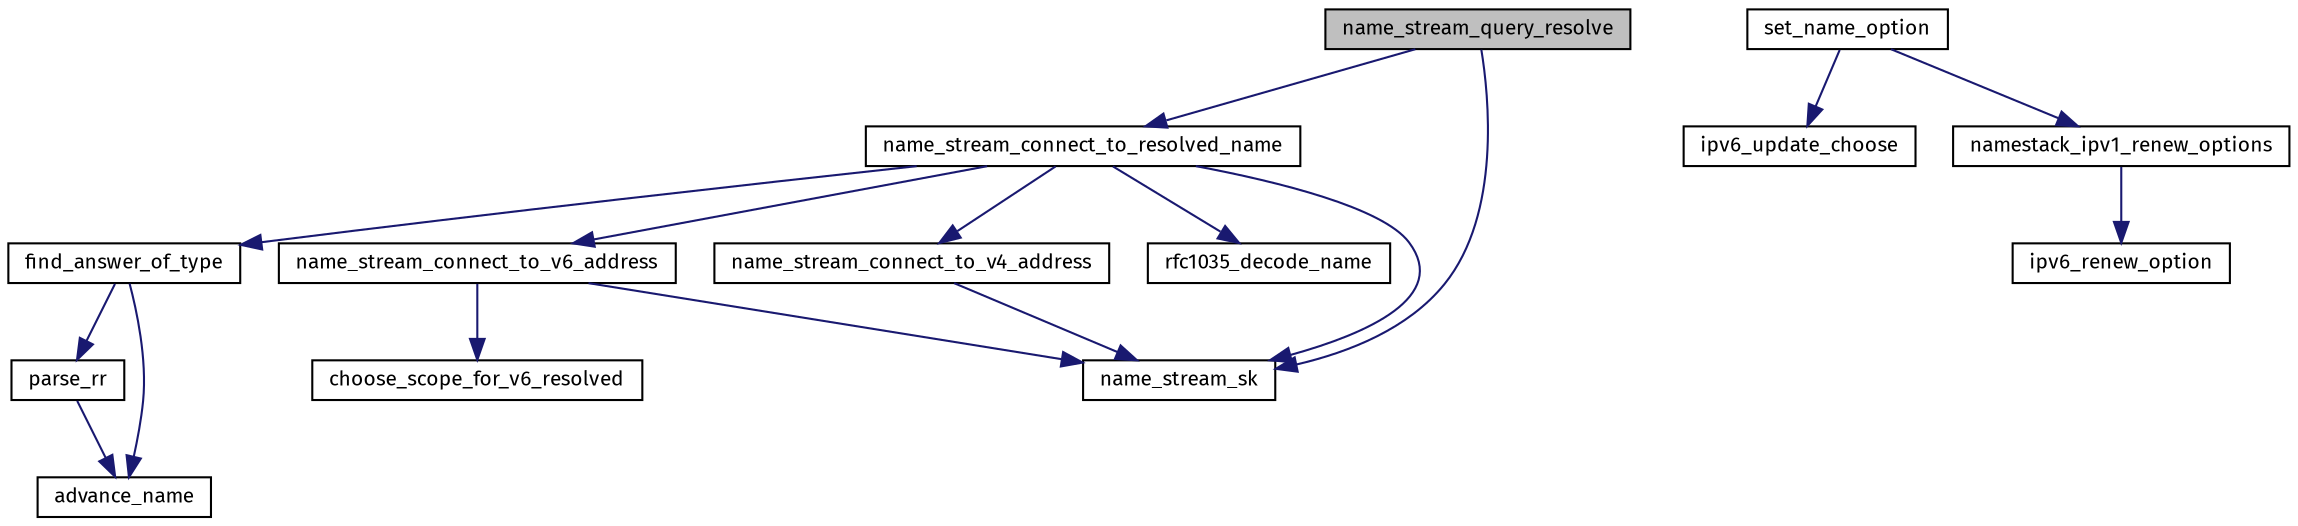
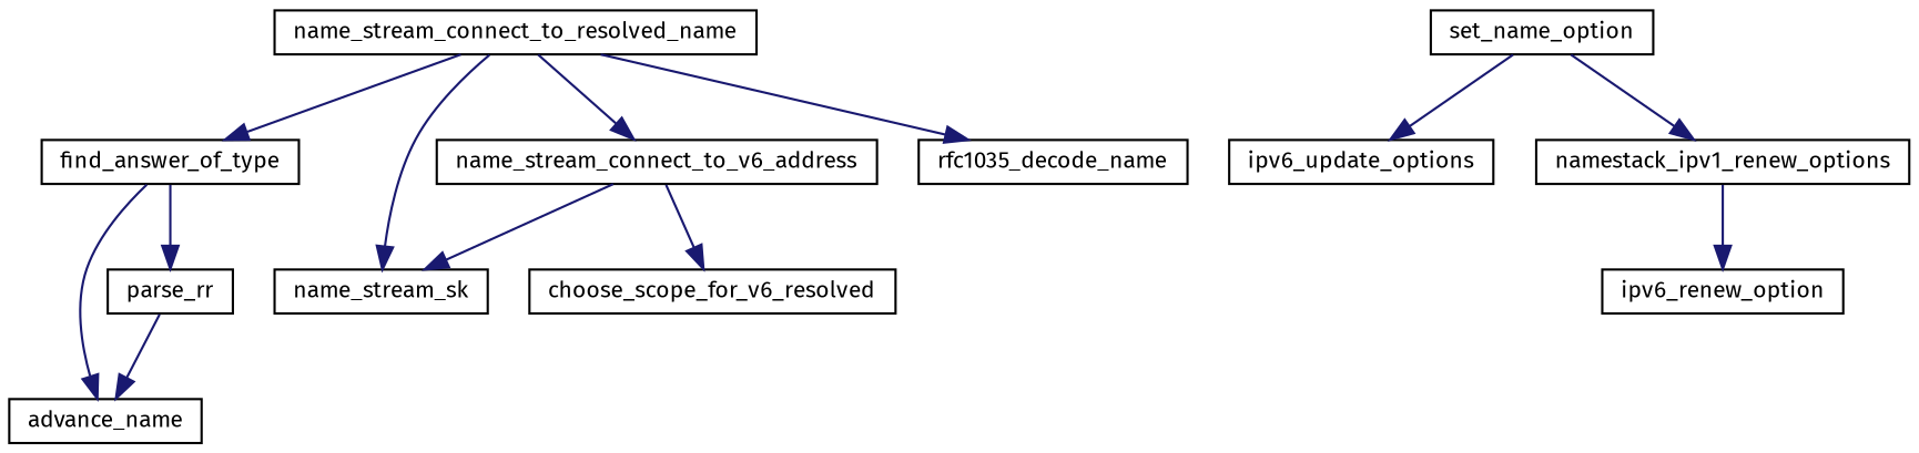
  digraph {
    fontname="Fira Sans"
    rankdir=TB
    node [color=black fillcolor=white fontname="Fira Sans" fontsize=10 shape=record style=filled]
    edge [color=midnightblue fontname="Fira Sans" fontsize=10 labelfontname=FreeSans labelfontsize=10 style=solid]
-   n1 [fillcolor=grey75 fontcolor=black height=0.2 label=name_stream_query_resolve width=0.4]
    n2 [height=0.2 label=name_stream_connect_to_resolved_name width=0.4]
    n3 [height=0.2 label=name_stream_sk width=0.4]
    n4 [height=0.2 label=find_answer_of_type width=0.4]
-   n5 [height=0.2 label=name_stream_connect_to_v4_address width=0.4]
    n6 [height=0.2 label=name_stream_connect_to_v6_address width=0.4]
    n7 [height=0.2 label=rfc1035_decode_name width=0.4]
    n8 [height=0.2 label=advance_name width=0.4]
    n9 [height=0.2 label=parse_rr width=0.4]
    n10 [height=0.2 label=choose_scope_for_v6_resolved width=0.4]
    n11 [height=0.2 label=set_name_option width=0.4]
-   n12 [height=0.2 label=ipv6_update_choose width=0.4]
+   n12 [height=0.2 label=ipv6_update_options width=0.4]
    n13 [height=0.2 label=namestack_ipv1_renew_options width=0.4]
    n14 [height=0.2 label=ipv6_renew_option width=0.4]
-   n1 -> n2
-   n1 -> n3
    n2 -> n3
    n2 -> n4
-   n2 -> n5
    n2 -> n6
    n2 -> n7
    n4 -> n8
    n4 -> n9
-   n5 -> n3
    n6 -> n3
    n6 -> n10
    n9 -> n8
    n11 -> n12
    n11 -> n13
    n13 -> n14
  }
